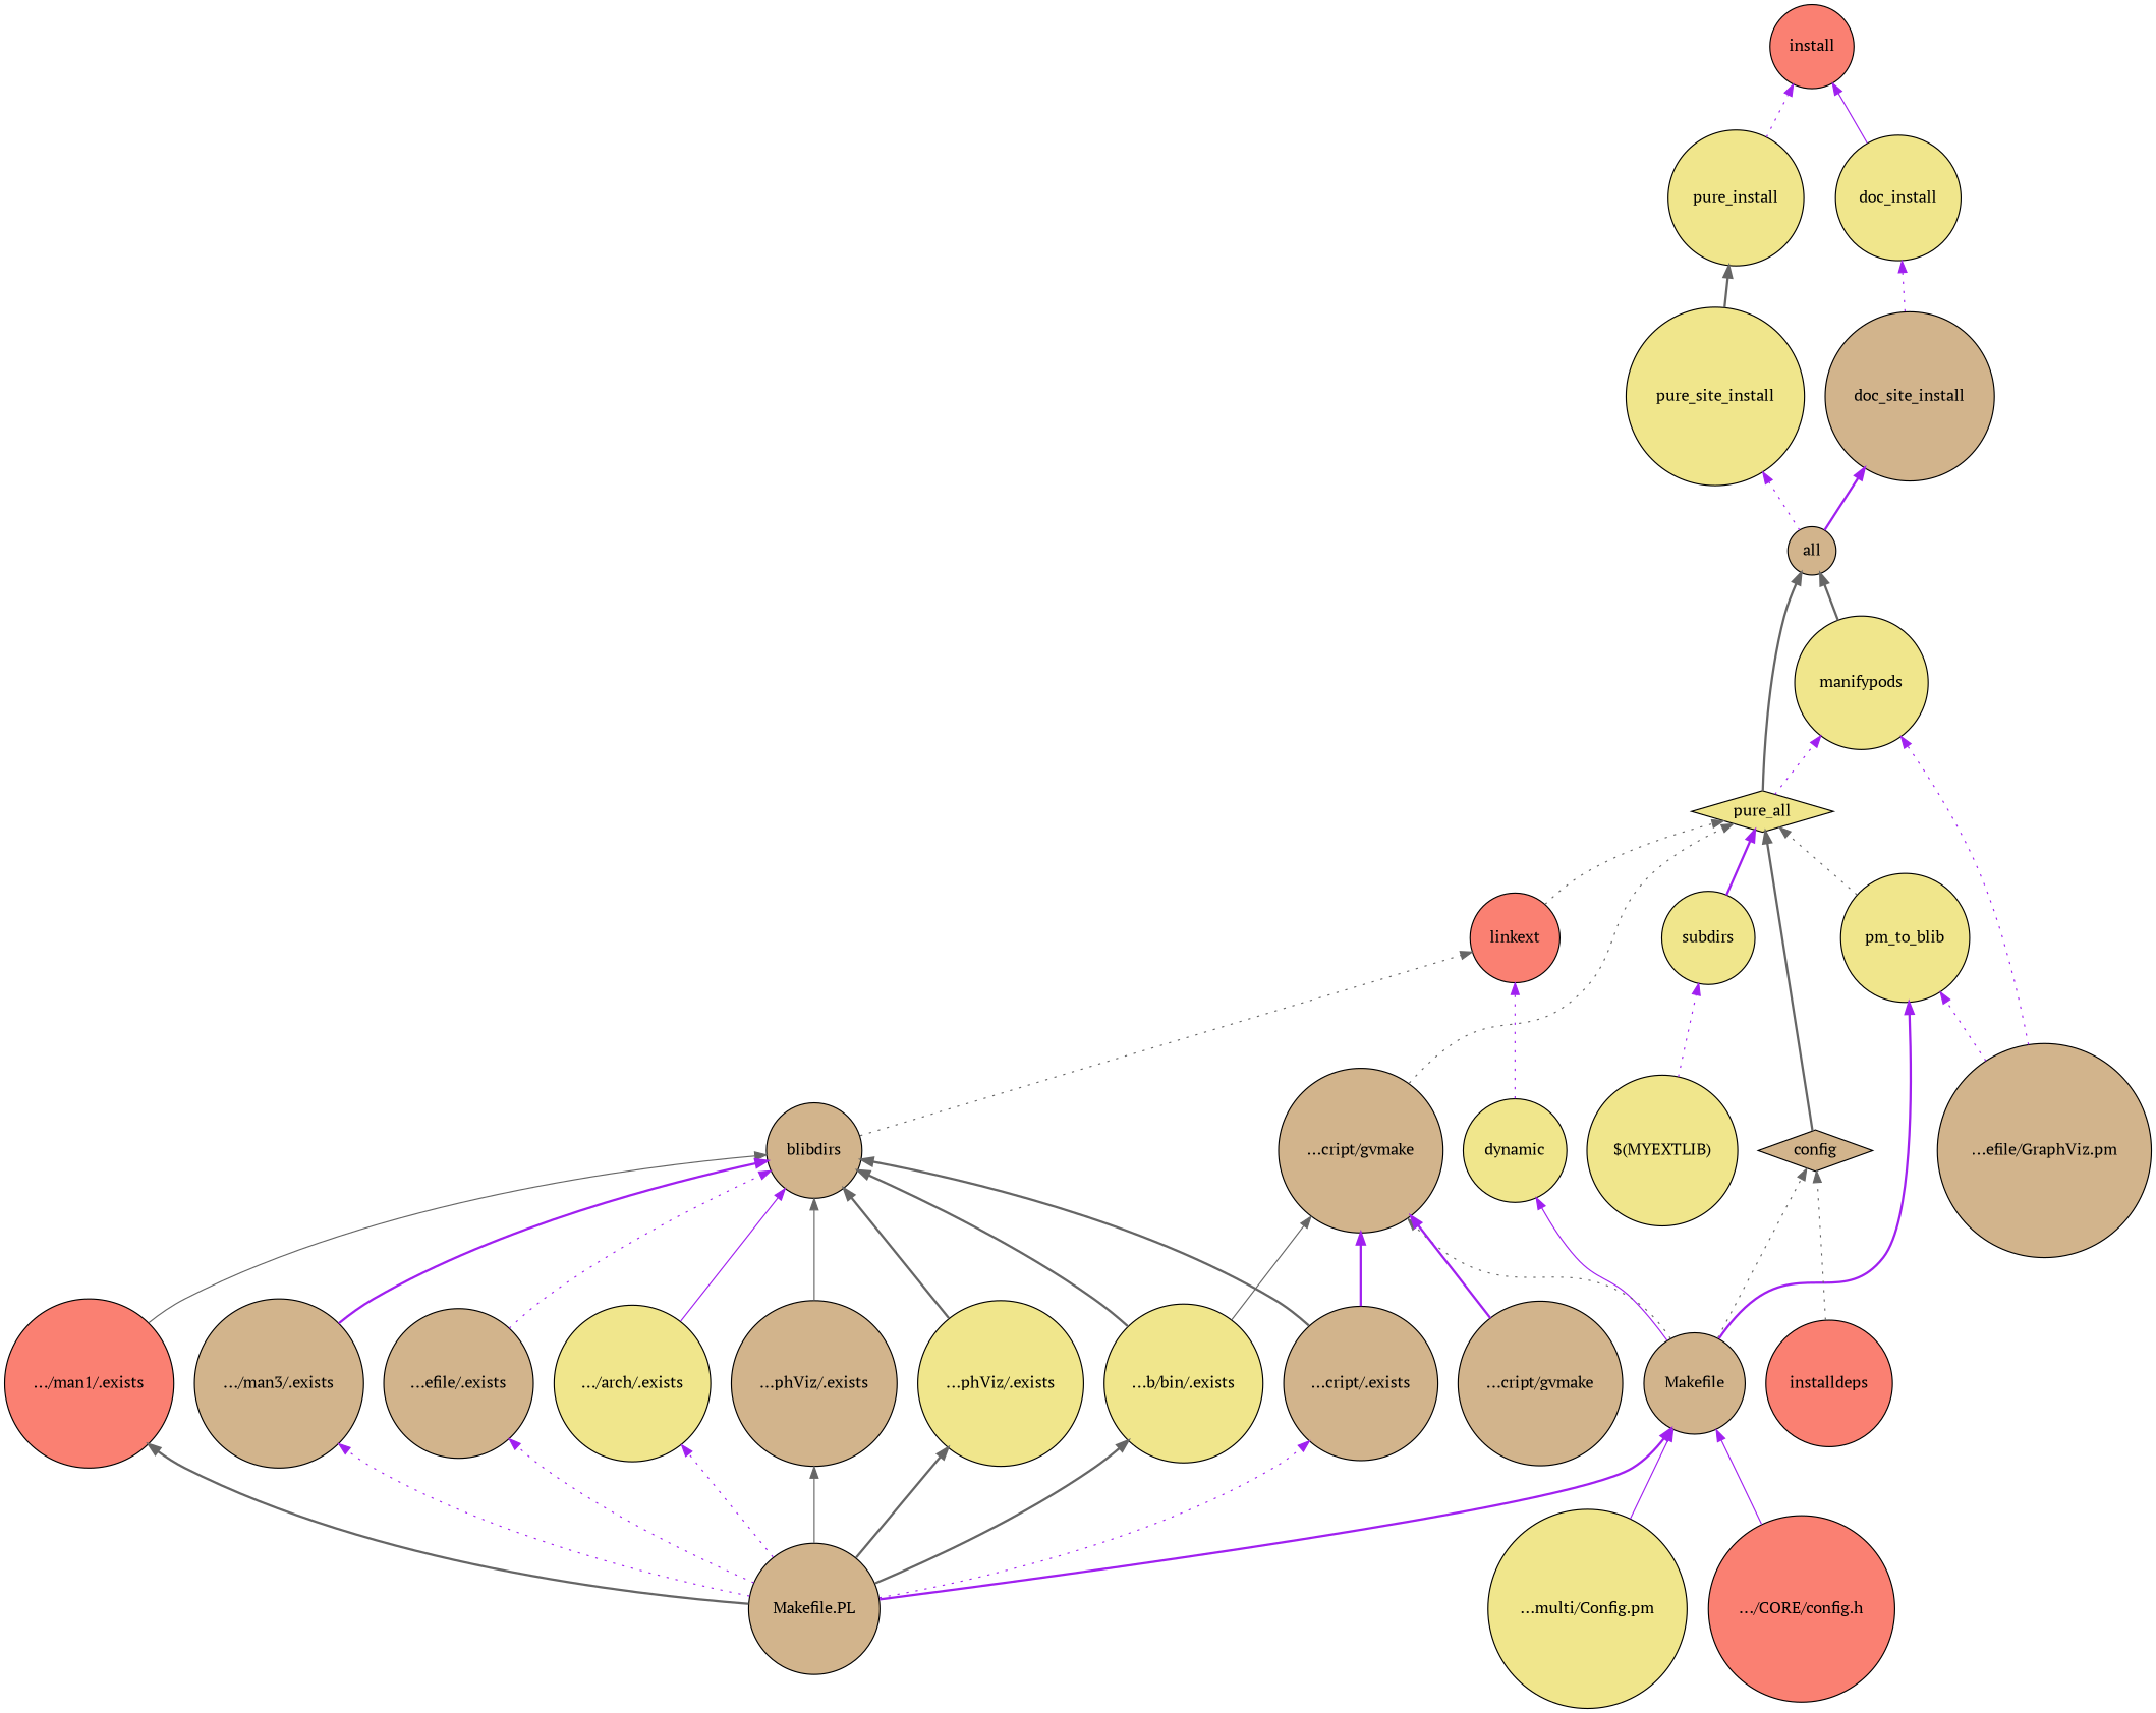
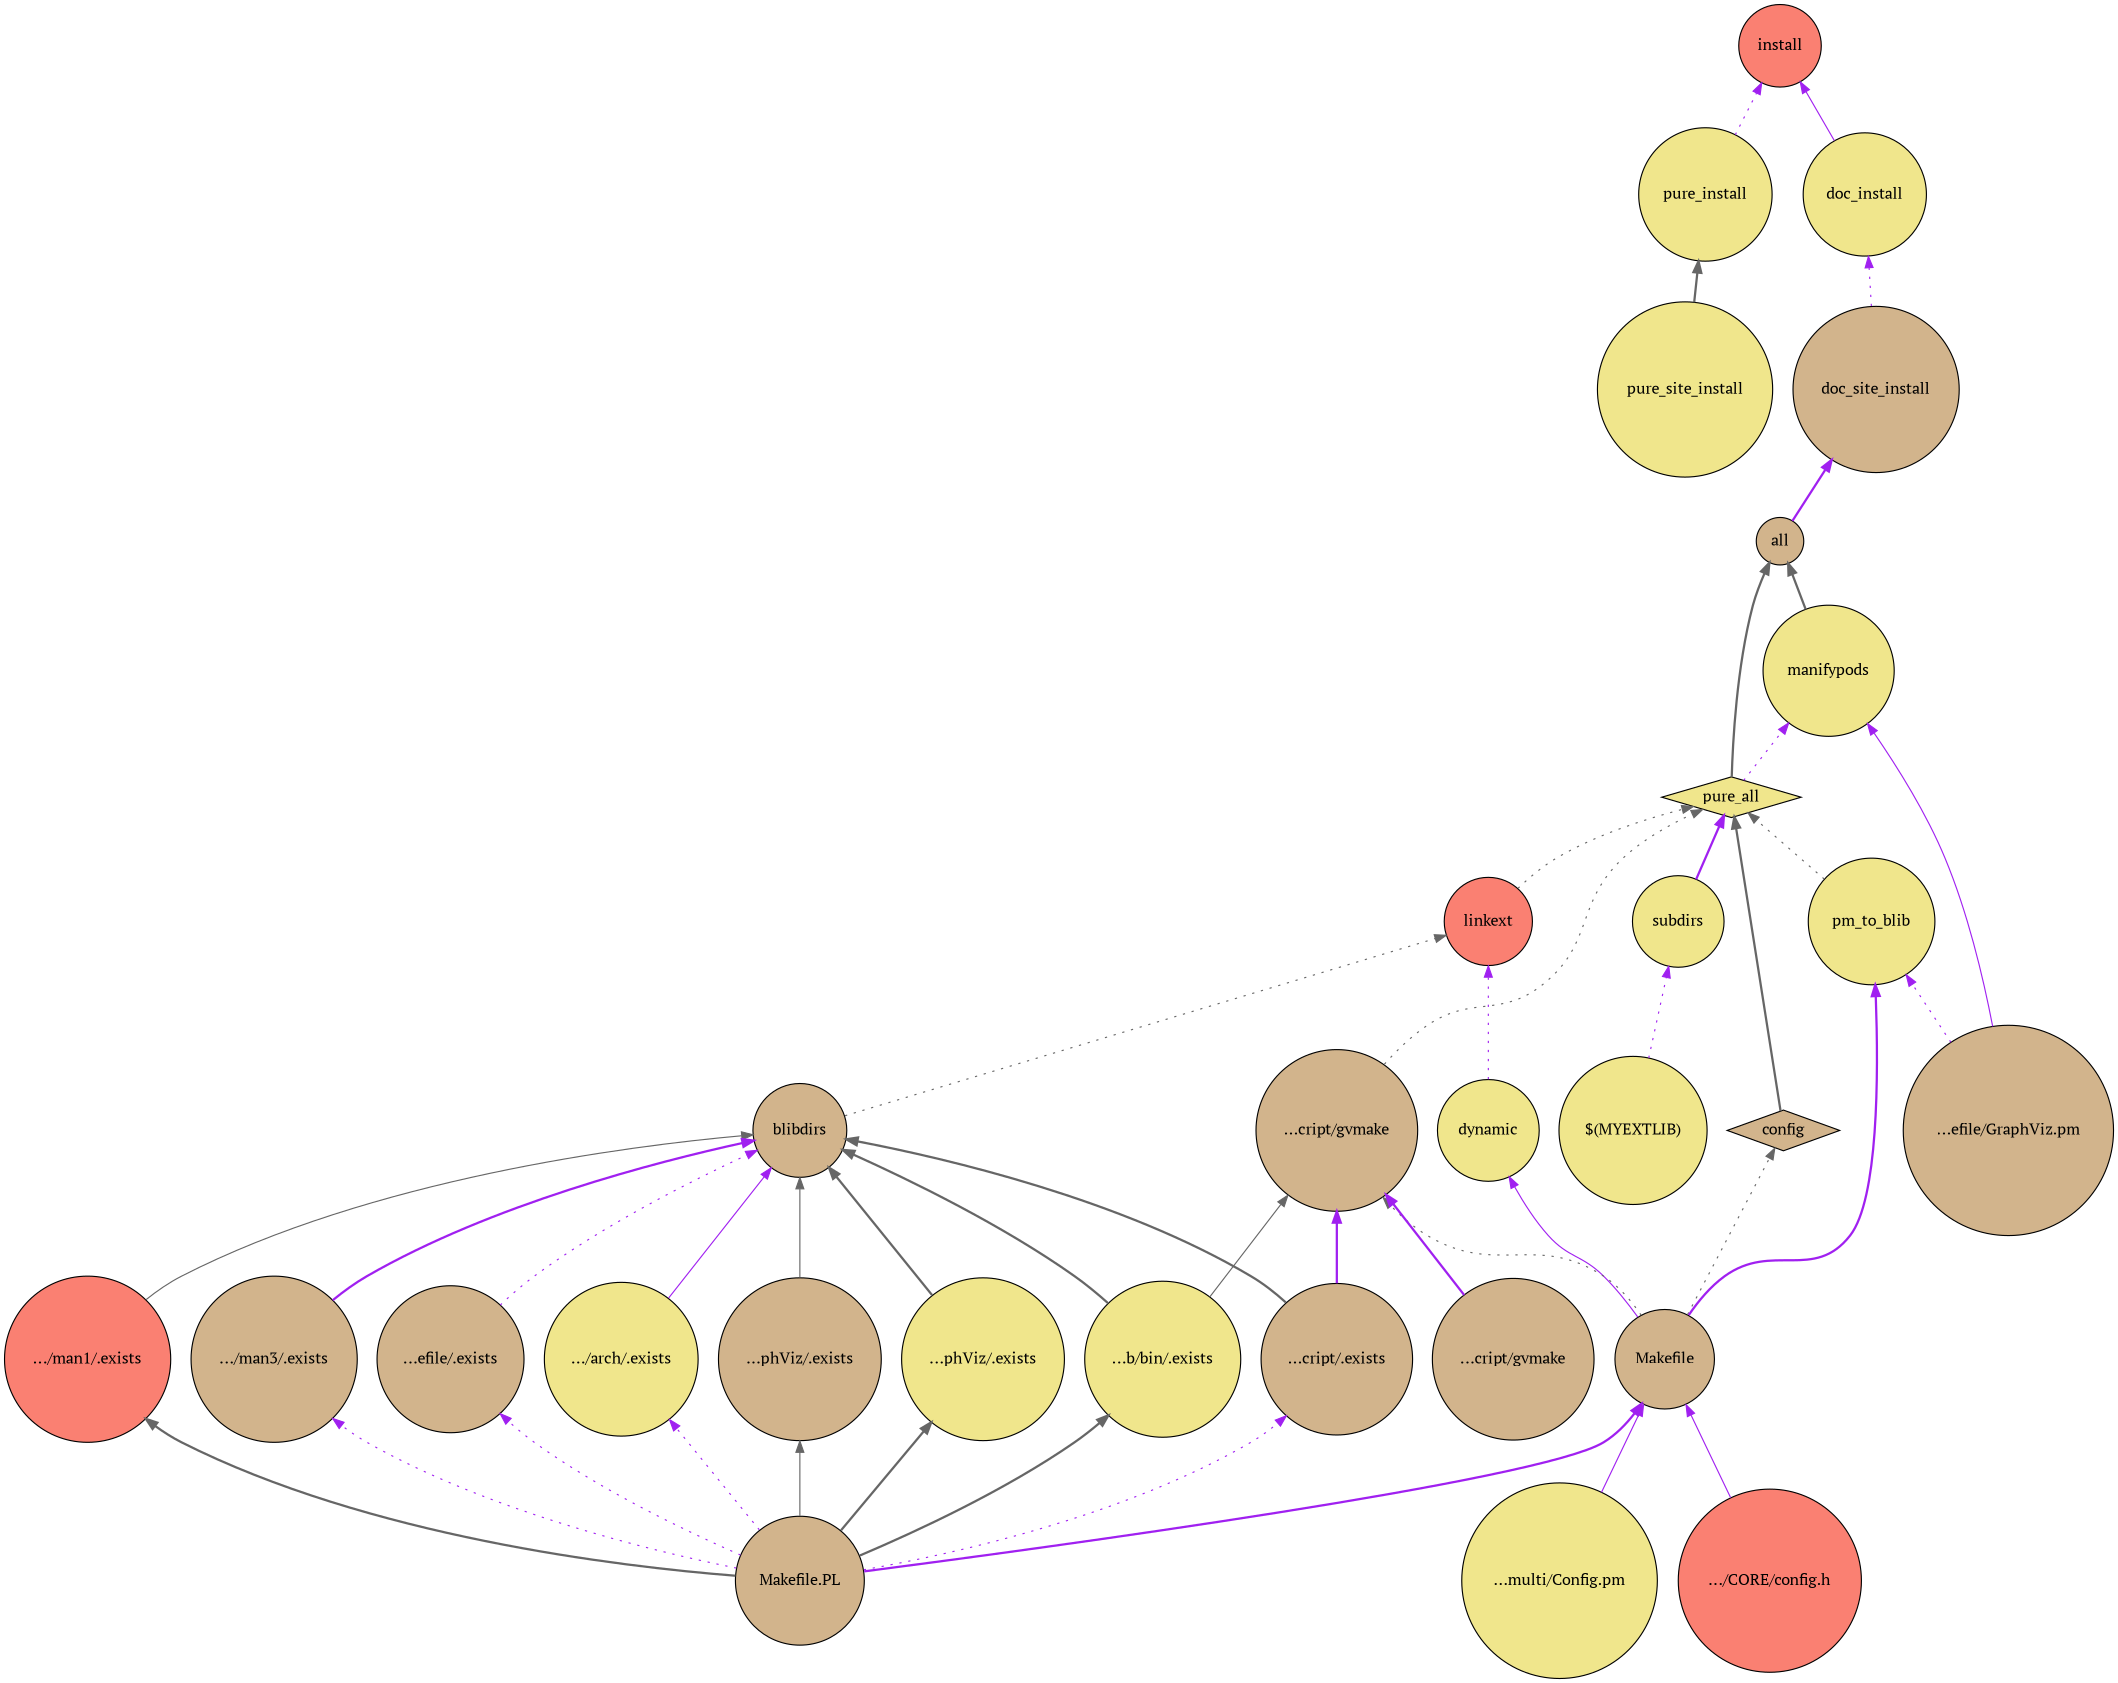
  digraph {
    fontname="PT Serif"
    rankdir=BT
    node [fillcolor=khaki fontname="PT Serif" shape=circle style=filled]
    edge [color=purple fontname="PT Serif" style=dotted]
    n1 [fillcolor=salmon label=install]
    n2 [label=pure_install]
    n3 [label=pure_site_install]
    n4 [fillcolor=tan label=all]
    n5 [fillcolor=tan label=doc_site_install]
    n6 [label=doc_install]
    n7 [label=pure_all shape=diamond]
    n8 [label=manifypods]
    n9 [fillcolor=tan label=config shape=diamond]
    n10 [fillcolor=tan label=Makefile]
    n11 [label=pm_to_blib]
    n12 [label=dynamic]
    n13 [fillcolor=tan label="...cript/gvmake"]
    n14 [fillcolor=salmon label=linkext]
    n15 [fillcolor=tan label="Makefile.PL"]
    n16 [fillcolor=tan label="...efile/.exists"]
    n17 [label=".../arch/.exists"]
    n18 [fillcolor=tan label="...phViz/.exists"]
    n19 [label="...phViz/.exists"]
    n20 [label="...b/bin/.exists"]
    n21 [fillcolor=tan label="...cript/.exists"]
    n22 [fillcolor=salmon label=".../man1/.exists"]
    n23 [fillcolor=tan label=".../man3/.exists"]
    n24 [fillcolor=tan label=blibdirs]
    n25 [label="...multi/Config.pm"]
    n26 [fillcolor=salmon label=".../CORE/config.h"]
-   n27 [fillcolor=salmon label=installdeps]
    n28 [fillcolor=tan label="...efile/GraphViz.pm"]
    n29 [label=subdirs]
    n30 [label="$(MYEXTLIB)"]
    n31 [fillcolor=tan label="...cript/gvmake"]
    n2 -> n1
    n3 -> n2 [color=gray40 style=bold]
-   n4 -> n3
    n4 -> n5 [style=bold]
    n5 -> n6
    n6 -> n1 [style=solid]
    n7 -> n4 [color=gray40 style=bold]
    n7 -> n8
    n8 -> n4 [color=gray40 style=bold]
    n9 -> n7 [color=gray40 style=bold]
    n10 -> n9 [color=gray40]
    n10 -> n11 [style=bold]
    n10 -> n12 [style=solid]
    n10 -> n13 [color=gray40]
    n11 -> n7 [color=gray40]
    n12 -> n14
    n13 -> n7 [color=gray40]
    n14 -> n7 [color=gray40]
    n15 -> n10 [style=bold]
    n15 -> n16
    n15 -> n17
    n15 -> n18 [color=gray40 style=solid]
    n15 -> n19 [color=gray40 style=bold]
    n15 -> n20 [color=gray40 style=bold]
    n15 -> n21
    n15 -> n22 [color=gray40 style=bold]
    n15 -> n23
    n16 -> n24
    n17 -> n24 [style=solid]
    n18 -> n24 [color=gray40 style=solid]
    n19 -> n24 [color=gray40 style=bold]
    n20 -> n13 [color=gray40 style=solid]
    n20 -> n24 [color=gray40 style=bold]
    n21 -> n13 [style=bold]
    n21 -> n24 [color=gray40 style=bold]
    n22 -> n24 [color=gray40 style=solid]
    n23 -> n24 [style=bold]
    n24 -> n14 [color=gray40]
    n25 -> n10 [style=solid]
    n26 -> n10 [style=solid]
-   n27 -> n9 [color=gray40]
-   n28 -> n8
+   n28 -> n8 [style=solid]
    n28 -> n11
    n29 -> n7 [style=bold]
    n30 -> n29
    n31 -> n13 [style=bold]
  }
